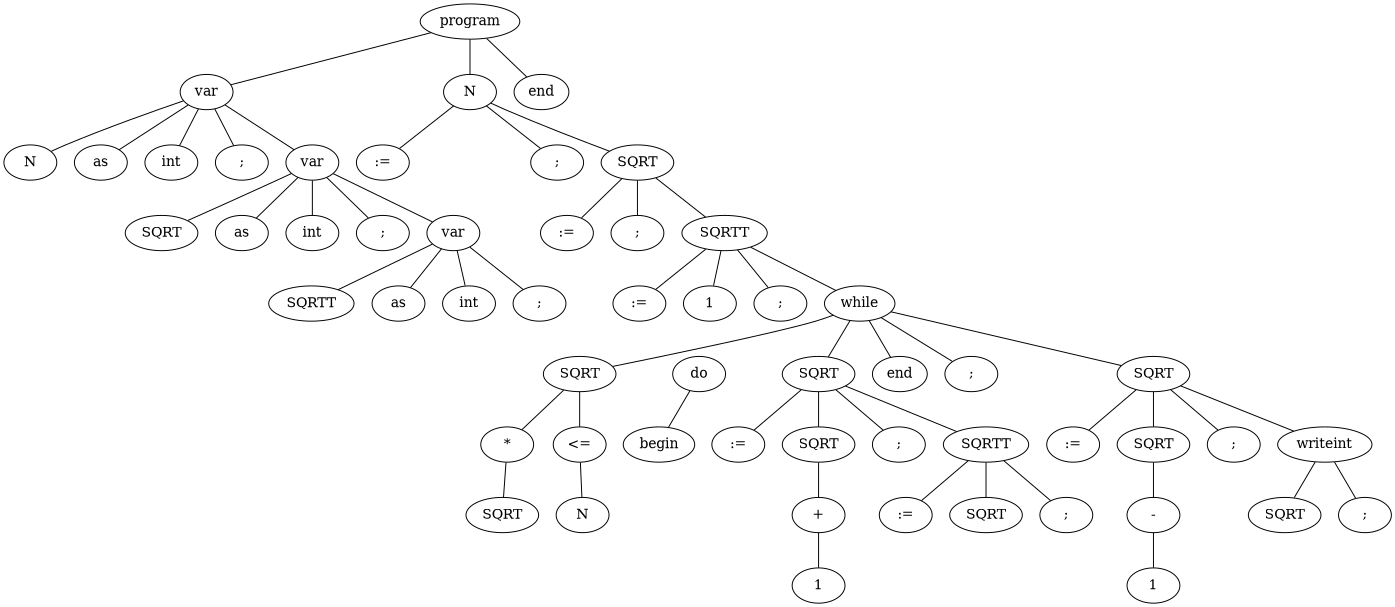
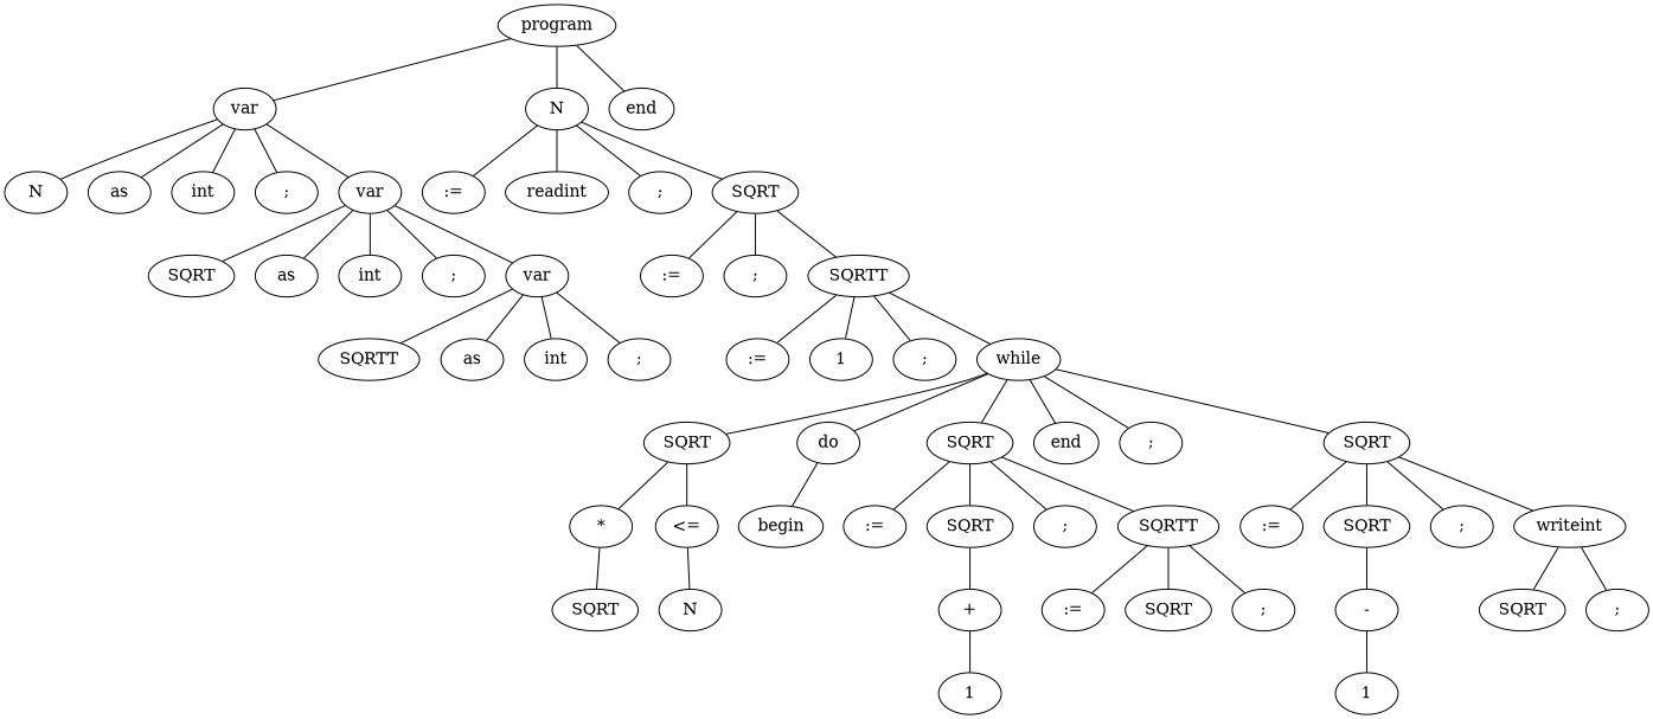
  graph {
    n1 [label=program]
    n2 [label=var]
    n3 [label=N]
    n4 [label=end]
    n5 [label=N]
    n6 [label=as]
    n7 [label=int]
    n8 [label=";"]
    n9 [label=var]
    n10 [label=begin]
    n11 [label=":="]
+   n12 [label=readint]
    n13 [label=";"]
    n14 [label=SQRT]
    n15 [label=SQRT]
    n16 [label=as]
    n17 [label=int]
    n18 [label=";"]
    n19 [label=var]
    n20 [label=SQRTT]
    n21 [label=as]
    n22 [label=int]
    n23 [label=";"]
    n24 [label=":="]
    n25 [label=";"]
    n26 [label=SQRTT]
    n27 [label=":="]
    n28 [label=1]
    n29 [label=";"]
    n30 [label=while]
    n31 [label=SQRT]
    n32 [label=do]
    n33 [label=SQRT]
    n34 [label=end]
    n35 [label=";"]
    n36 [label=SQRT]
    n37 [label="*"]
    n38 [label="<="]
    n39 [label=":="]
    n40 [label=SQRT]
    n41 [label=";"]
    n42 [label=SQRTT]
    n43 [label=":="]
    n44 [label=SQRT]
    n45 [label=";"]
    n46 [label=writeint]
    n47 [label=SQRT]
    n48 [label=N]
    n49 [label="+"]
    n50 [label=":="]
    n51 [label=SQRT]
    n52 [label=";"]
    n53 [label=1]
    n54 [label="-"]
    n55 [label=SQRT]
    n56 [label=";"]
    n57 [label=1]
    n1 -- n2
    n1 -- n3
    n1 -- n4
    n2 -- n5
    n2 -- n6
    n2 -- n7
    n2 -- n8
    n2 -- n9
    n3 -- n11
+   n3 -- n12
    n3 -- n13
    n3 -- n14
    n9 -- n15
    n9 -- n16
    n9 -- n17
    n9 -- n18
    n9 -- n19
    n14 -- n24
    n14 -- n25
    n14 -- n26
    n19 -- n20
    n19 -- n21
    n19 -- n22
    n19 -- n23
    n26 -- n27
    n26 -- n28
    n26 -- n29
    n26 -- n30
    n30 -- n31
+   n30 -- n32
    n30 -- n33
    n30 -- n34
    n30 -- n35
    n30 -- n36
    n31 -- n37
    n31 -- n38
    n32 -- n10
    n33 -- n39
    n33 -- n40
    n33 -- n41
    n33 -- n42
    n36 -- n43
    n36 -- n44
    n36 -- n45
    n36 -- n46
    n37 -- n47
    n38 -- n48
    n40 -- n49
    n42 -- n50
    n42 -- n51
    n42 -- n52
    n44 -- n54
    n46 -- n55
    n46 -- n56
    n49 -- n53
    n54 -- n57
  }
